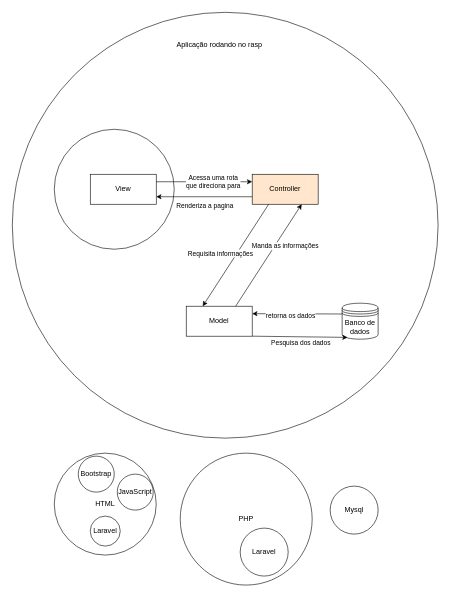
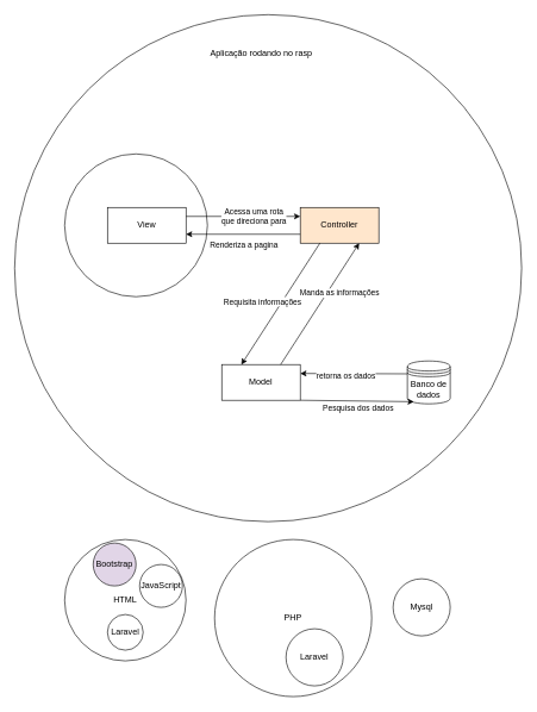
  <mxCell id="0" />
  <mxCell id="1" parent="0" />
  <mxCell id="2" value="&lt;div&gt;&lt;br&gt;&lt;/div&gt;&lt;div&gt;&lt;br&gt;&lt;/div&gt;&lt;div&gt;&lt;br&gt;&lt;/div&gt;&lt;div&gt;&lt;br&gt;&lt;/div&gt;&lt;div&gt;&lt;br&gt;&lt;/div&gt;&lt;div&gt;&lt;br&gt;&lt;/div&gt;&lt;div&gt;&lt;br&gt;&lt;/div&gt;&lt;div&gt;&lt;br&gt;&lt;/div&gt;&lt;div&gt;&lt;br&gt;&lt;/div&gt;&lt;div&gt;&lt;br&gt;&lt;/div&gt;&lt;div&gt;&lt;br&gt;&lt;/div&gt;&lt;div&gt;&lt;br&gt;&lt;/div&gt;&lt;div&gt;&lt;br&gt;&lt;/div&gt;&lt;div&gt;&lt;br&gt;&lt;/div&gt;&lt;div&gt;&lt;br&gt;&lt;/div&gt;&lt;div&gt;&lt;br&gt;&lt;/div&gt;&lt;div&gt;&lt;br&gt;&lt;/div&gt;&lt;div&gt;&lt;br&gt;&lt;/div&gt;&lt;div&gt;&lt;br&gt;&lt;/div&gt;&lt;div&gt;&lt;br&gt;&lt;/div&gt;&lt;div&gt;&lt;br&gt;&lt;/div&gt;&lt;div&gt;&lt;br&gt;&lt;/div&gt;&lt;div&gt;&lt;br&gt;&lt;/div&gt;&lt;div&gt;&lt;br&gt;&lt;/div&gt;&lt;div&gt;&lt;br&gt;&lt;/div&gt;&lt;div&gt;&lt;br&gt;&lt;/div&gt;&lt;div&gt;&lt;br&gt;&lt;/div&gt;&lt;div&gt;&lt;br&gt;&lt;/div&gt;&lt;div&gt;&lt;br&gt;&lt;/div&gt;&lt;div&gt;&lt;br&gt;&lt;/div&gt;&lt;div&gt;&lt;br&gt;&lt;/div&gt;&lt;div&gt;&lt;br&gt;&lt;/div&gt;&lt;div&gt;&lt;br&gt;&lt;/div&gt;&lt;div&gt;&lt;br&gt;&lt;/div&gt;&lt;div&gt;&lt;br&gt;&lt;/div&gt;&lt;div&gt;&lt;br&gt;&lt;/div&gt;&lt;div&gt;&lt;br&gt;&lt;/div&gt;&lt;div&gt;&lt;br&gt;&lt;/div&gt;&lt;div&gt;&lt;br&gt;&lt;/div&gt;" style="ellipse;whiteSpace=wrap;html=1;aspect=fixed;" vertex="1" parent="1"><mxGeometry x="20" y="20" width="710" height="710" as="geometry" /></mxCell>
  <mxCell id="3" value="&lt;div&gt;&lt;br&gt;&lt;/div&gt;&lt;div&gt;&lt;br&gt;&lt;/div&gt;&lt;div&gt;&lt;br&gt;&lt;/div&gt;&lt;div&gt;&lt;br&gt;&lt;/div&gt;&lt;div&gt;&lt;br&gt;&lt;/div&gt;&lt;div&gt;&lt;br&gt;&lt;/div&gt;" style="ellipse;whiteSpace=wrap;html=1;aspect=fixed;direction=south;" vertex="1" parent="1"><mxGeometry x="90" y="215" width="200" height="200" as="geometry" /></mxCell>
  <mxCell id="4" value="Controller" style="html=1;whiteSpace=wrap;fillColor=#ffe6cc;" vertex="1" parent="1"><mxGeometry x="420" y="290" width="110" height="50" as="geometry" /></mxCell>
  <mxCell id="5" value="Model" style="html=1;whiteSpace=wrap;" vertex="1" parent="1"><mxGeometry x="310" y="510" width="110" height="50" as="geometry" /></mxCell>
  <mxCell id="6" value="Banco de dados" style="shape=datastore;whiteSpace=wrap;html=1;" vertex="1" parent="1"><mxGeometry x="570" y="505" width="60" height="60" as="geometry" /></mxCell>
  <mxCell id="7" value="" style="endArrow=classic;html=1;rounded=0;exitX=0.75;exitY=0;exitDx=0;exitDy=0;entryX=0.75;entryY=1;entryDx=0;entryDy=0;" edge="1" parent="1" source="5" target="4"><mxGeometry width="50" height="50" relative="1" as="geometry"><mxPoint x="370" y="400" as="sourcePoint" /><mxPoint x="420" y="350" as="targetPoint" /></mxGeometry></mxCell>
  <mxCell id="8" value="Manda as informações" style="edgeLabel;html=1;align=center;verticalAlign=middle;resizable=0;points=[];" vertex="1" connectable="0" parent="7"><mxGeometry x="0.18" y="-4" relative="1" as="geometry"><mxPoint x="14" y="-3" as="offset" /></mxGeometry></mxCell>
  <mxCell id="9" value="" style="endArrow=classic;html=1;rounded=0;exitX=0.25;exitY=1;exitDx=0;exitDy=0;entryX=0.25;entryY=0;entryDx=0;entryDy=0;" edge="1" parent="1" source="4" target="5"><mxGeometry width="50" height="50" relative="1" as="geometry"><mxPoint x="370" y="400" as="sourcePoint" /><mxPoint x="420" y="350" as="targetPoint" /></mxGeometry></mxCell>
  <mxCell id="10" value="Requisita informações" style="edgeLabel;html=1;align=center;verticalAlign=middle;resizable=0;points=[];" vertex="1" connectable="0" parent="9"><mxGeometry x="0.356" y="-3" relative="1" as="geometry"><mxPoint x="-4" y="-32" as="offset" /></mxGeometry></mxCell>
  <mxCell id="11" value="" style="endArrow=classic;html=1;rounded=0;exitX=0;exitY=0.3;exitDx=0;exitDy=0;entryX=1;entryY=0.25;entryDx=0;entryDy=0;" edge="1" parent="1" source="6" target="5"><mxGeometry width="50" height="50" relative="1" as="geometry"><mxPoint x="420" y="620" as="sourcePoint" /><mxPoint x="470" y="570" as="targetPoint" /></mxGeometry></mxCell>
  <mxCell id="12" value="retorna os dados" style="edgeLabel;html=1;align=center;verticalAlign=middle;resizable=0;points=[];" vertex="1" connectable="0" parent="11"><mxGeometry x="0.144" y="3" relative="1" as="geometry"><mxPoint as="offset" /></mxGeometry></mxCell>
  <mxCell id="13" value="" style="endArrow=classic;html=1;rounded=0;exitX=1;exitY=1;exitDx=0;exitDy=0;entryX=0.15;entryY=0.95;entryDx=0;entryDy=0;entryPerimeter=0;" edge="1" parent="1" source="5" target="6"><mxGeometry width="50" height="50" relative="1" as="geometry"><mxPoint x="430" y="630" as="sourcePoint" /><mxPoint x="480" y="580" as="targetPoint" /></mxGeometry></mxCell>
  <mxCell id="14" value="Pesquisa dos dados" style="edgeLabel;html=1;align=center;verticalAlign=middle;resizable=0;points=[];" vertex="1" connectable="0" parent="13"><mxGeometry x="-0.39" y="1" relative="1" as="geometry"><mxPoint x="32" y="12" as="offset" /></mxGeometry></mxCell>
  <mxCell id="15" value="View" style="html=1;whiteSpace=wrap;" vertex="1" parent="1"><mxGeometry x="150" y="290" width="110" height="50" as="geometry" /></mxCell>
  <mxCell id="16" value="" style="endArrow=classic;html=1;rounded=0;exitX=0;exitY=0.75;exitDx=0;exitDy=0;entryX=1;entryY=0.75;entryDx=0;entryDy=0;" edge="1" parent="1" source="4" target="15"><mxGeometry width="50" height="50" relative="1" as="geometry"><mxPoint x="370" y="280" as="sourcePoint" /><mxPoint x="420" y="230" as="targetPoint" /></mxGeometry></mxCell>
  <mxCell id="17" value="Renderiza a pagina" style="edgeLabel;html=1;align=center;verticalAlign=middle;resizable=0;points=[];" vertex="1" connectable="0" parent="16"><mxGeometry x="0.237" y="3" relative="1" as="geometry"><mxPoint x="19" y="12" as="offset" /></mxGeometry></mxCell>
  <mxCell id="18" value="" style="endArrow=classic;html=1;rounded=0;exitX=1;exitY=0.25;exitDx=0;exitDy=0;entryX=0;entryY=0.25;entryDx=0;entryDy=0;" edge="1" parent="1" source="15" target="4"><mxGeometry width="50" height="50" relative="1" as="geometry"><mxPoint x="370" y="280" as="sourcePoint" /><mxPoint x="317.5" y="180" as="targetPoint" /></mxGeometry></mxCell>
  <mxCell id="19" value="&lt;div&gt;Acessa uma rota&lt;/div&gt;&lt;div&gt;que direciona para&lt;br&gt;&lt;/div&gt;" style="edgeLabel;html=1;align=center;verticalAlign=middle;resizable=0;points=[];" vertex="1" connectable="0" parent="18"><mxGeometry x="0.047" y="-3" relative="1" as="geometry"><mxPoint x="10" y="-3" as="offset" /></mxGeometry></mxCell>
  <mxCell id="20" value="Aplicação rodando no rasp" style="text;html=1;align=center;verticalAlign=middle;resizable=0;points=[];autosize=1;strokeColor=none;fillColor=none;" vertex="1" parent="1"><mxGeometry x="280" y="60" width="170" height="30" as="geometry" /></mxCell>
  <mxCell id="21" value="&lt;div&gt;HTML&lt;br&gt;&lt;/div&gt;" style="ellipse;whiteSpace=wrap;html=1;aspect=fixed;" vertex="1" parent="1"><mxGeometry x="90" y="755" width="170" height="170" as="geometry" /></mxCell>
  <mxCell id="22" value="PHP" style="ellipse;whiteSpace=wrap;html=1;aspect=fixed;" vertex="1" parent="1"><mxGeometry x="300" y="755" width="220" height="220" as="geometry" /></mxCell>
  <mxCell id="23" value="Laravel" style="ellipse;whiteSpace=wrap;html=1;aspect=fixed;" vertex="1" parent="1"><mxGeometry x="400" y="880" width="80" height="80" as="geometry" /></mxCell>
  <mxCell id="24" value="Laravel" style="ellipse;whiteSpace=wrap;html=1;aspect=fixed;" vertex="1" parent="1"><mxGeometry x="150" y="860" width="50" height="50" as="geometry" /></mxCell>
  <mxCell id="25" value="Mysql" style="ellipse;whiteSpace=wrap;html=1;aspect=fixed;" vertex="1" parent="1"><mxGeometry x="550" y="810" width="80" height="80" as="geometry" /></mxCell>
  <mxCell id="26" value="JavaScript" style="ellipse;whiteSpace=wrap;html=1;aspect=fixed;" vertex="1" parent="1"><mxGeometry x="195" y="790" width="60" height="60" as="geometry" /></mxCell>
- <mxCell id="27" value="Bootstrap" style="ellipse;whiteSpace=wrap;html=1;aspect=fixed;" vertex="1" parent="1"><mxGeometry x="130" y="760" width="60" height="60" as="geometry" /></mxCell>
+ <mxCell id="27" value="Bootstrap" style="ellipse;whiteSpace=wrap;html=1;aspect=fixed;fillColor=#e1d5e7;" vertex="1" parent="1"><mxGeometry x="130" y="760" width="60" height="60" as="geometry" /></mxCell>
